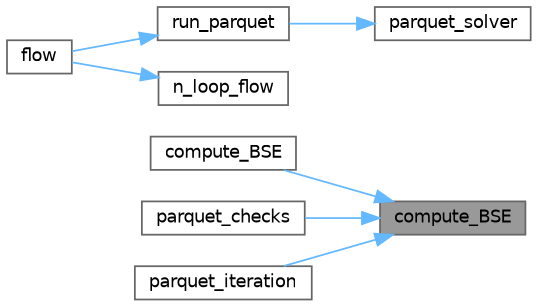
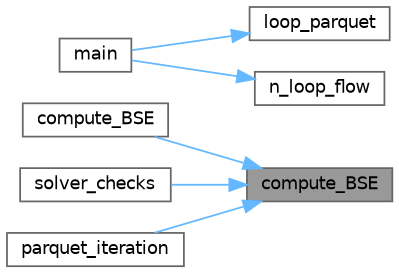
  digraph {
    rankdir=RL
    node [color=grey40 fillcolor=white fontname=Helvetica fontsize=10 shape=box style=filled]
    edge [color=steelblue1 dir=back fontname=Helvetica fontsize=10 labelfontname=Helvetica labelfontsize=10 style=solid]
    n1 [color=gray40 fillcolor=grey60 fontcolor=black height=0.2 label=compute_BSE width=0.4]
    n2 [height=0.2 label=compute_BSE width=0.4]
-   n3 [height=0.2 label=parquet_checks width=0.4]
+   n3 [height=0.2 label=solver_checks width=0.4]
    n4 [height=0.2 label=parquet_iteration width=0.4]
-   n5 [height=0.2 label=parquet_solver width=0.4]
-   n6 [height=0.2 label=run_parquet width=0.4]
+   n6 [height=0.2 label=loop_parquet width=0.4]
    n7 [height=0.2 label=n_loop_flow width=0.4]
-   n8 [height=0.2 label=flow width=0.4]
+   n8 [height=0.2 label=main width=0.4]
    n1 -> n2
    n1 -> n3
    n1 -> n4
-   n5 -> n6
    n6 -> n8
    n7 -> n8
  }
